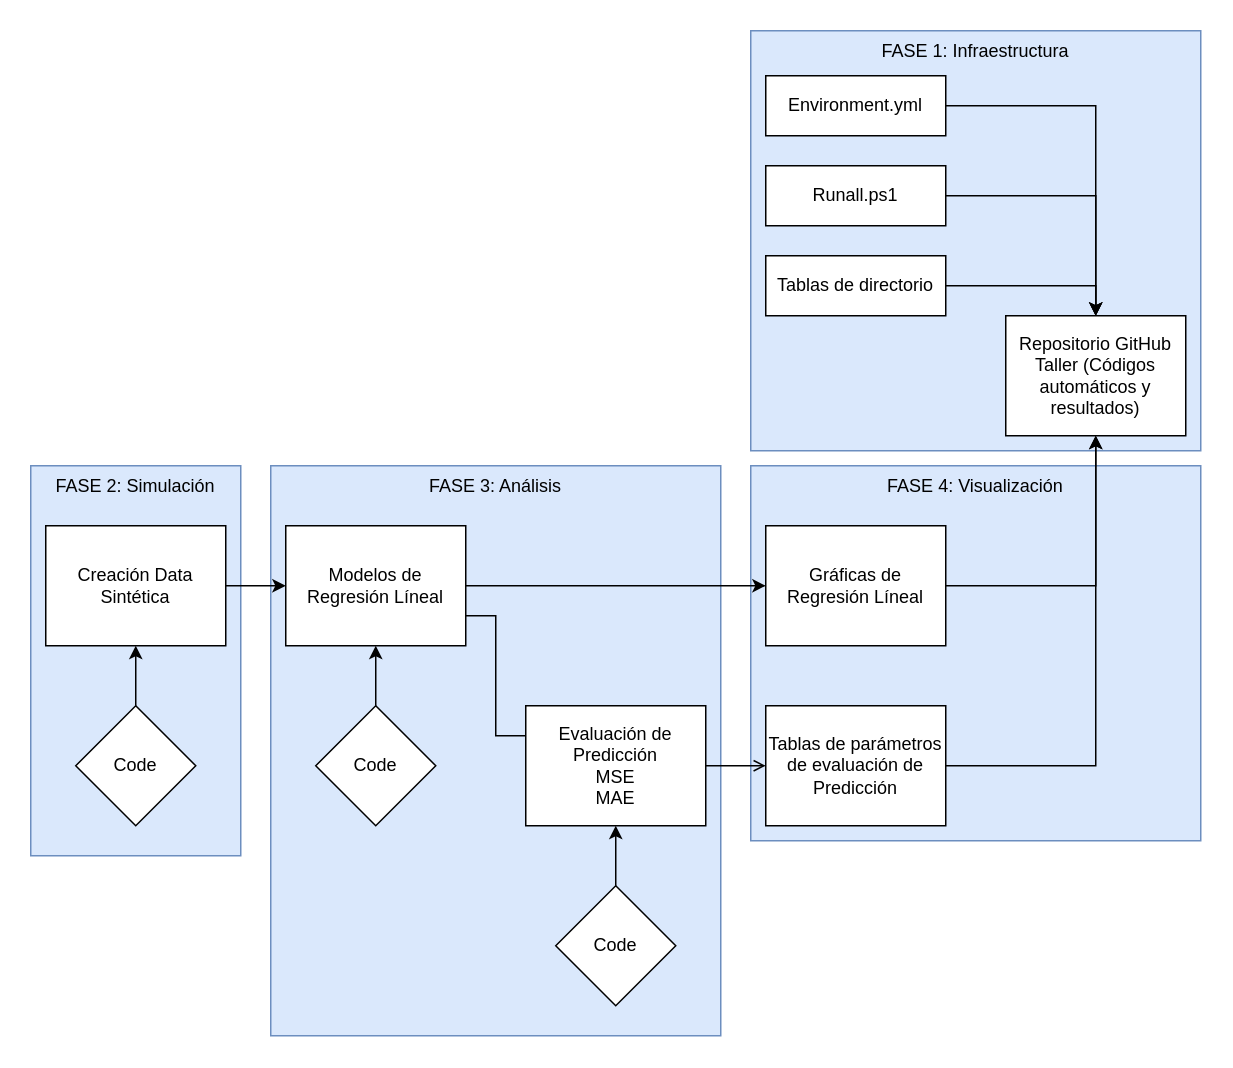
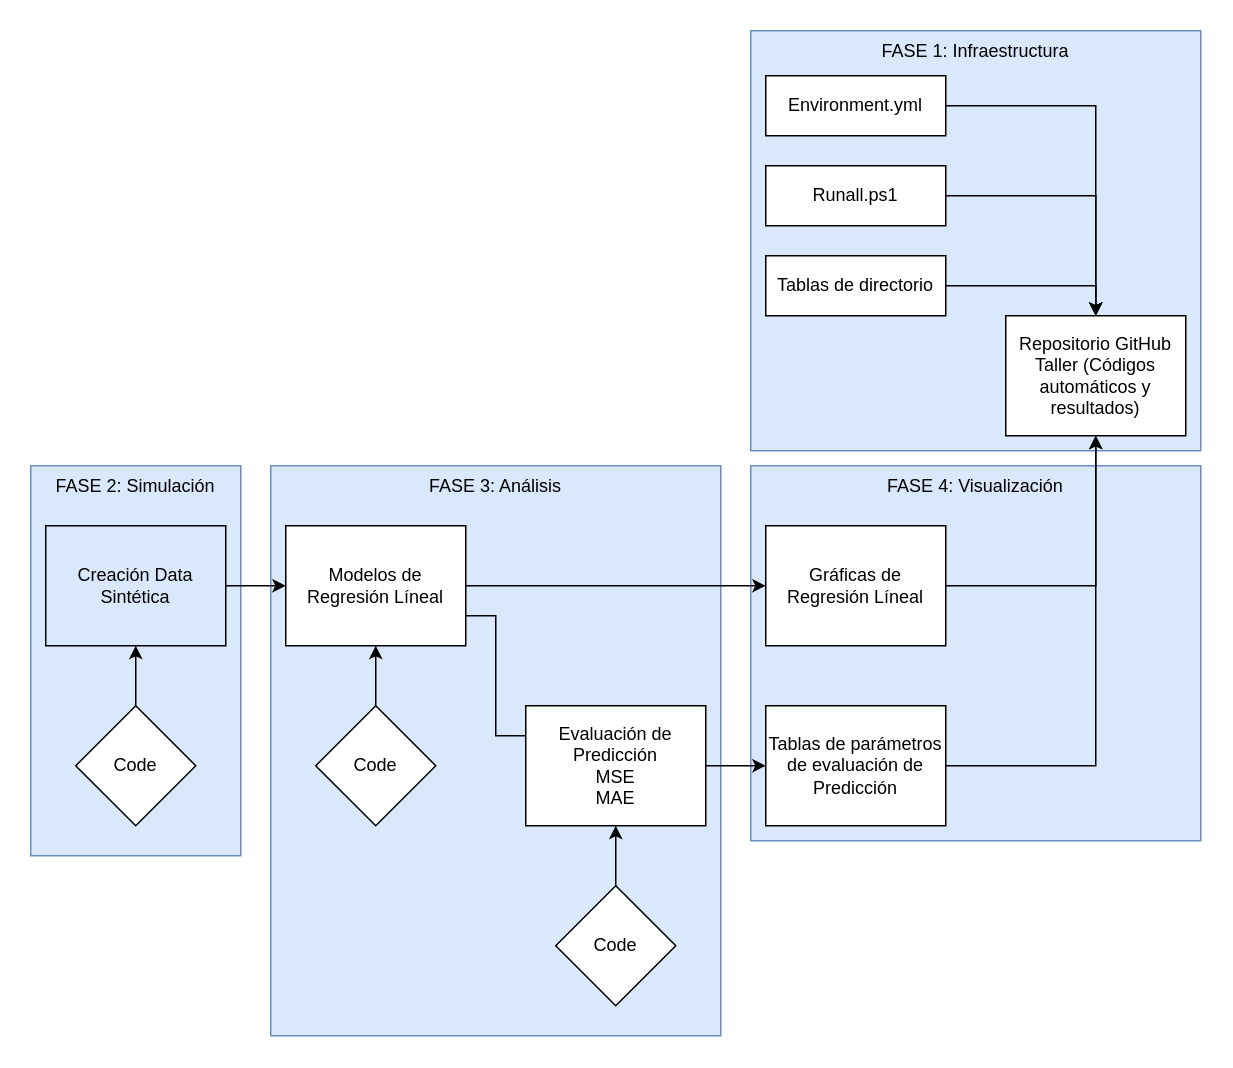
  <mxCell id="0" />
  <mxCell id="1" parent="0" />
  <mxCell id="2" value="&lt;div style=&quot;&quot;&gt;&lt;span style=&quot;background-color: transparent; color: light-dark(rgb(0, 0, 0), rgb(255, 255, 255));&quot;&gt;FASE 1: Infraestructura&lt;/span&gt;&lt;/div&gt;&lt;div&gt;&lt;/div&gt;" style="rounded=0;whiteSpace=wrap;html=1;fillColor=#dae8fc;strokeColor=#6c8ebf;align=center;verticalAlign=top;" vertex="1" parent="1"><mxGeometry x="500" y="20" width="300" height="280" as="geometry" /></mxCell>
  <mxCell id="3" value="&lt;div style=&quot;&quot;&gt;&lt;span style=&quot;background-color: transparent; color: light-dark(rgb(0, 0, 0), rgb(255, 255, 255));&quot;&gt;FASE 4: Visualización&lt;/span&gt;&lt;/div&gt;&lt;div&gt;&lt;/div&gt;" style="rounded=0;whiteSpace=wrap;html=1;fillColor=#dae8fc;strokeColor=#6c8ebf;align=center;verticalAlign=top;" vertex="1" parent="1"><mxGeometry x="500" y="310" width="300" height="250" as="geometry" /></mxCell>
  <mxCell id="4" value="&lt;div style=&quot;&quot;&gt;&lt;span style=&quot;background-color: transparent; color: light-dark(rgb(0, 0, 0), rgb(255, 255, 255));&quot;&gt;FASE 3: Análisis&lt;/span&gt;&lt;/div&gt;&lt;div&gt;&lt;/div&gt;" style="rounded=0;whiteSpace=wrap;html=1;fillColor=#dae8fc;strokeColor=#6c8ebf;align=center;verticalAlign=top;" vertex="1" parent="1"><mxGeometry x="180" y="310" width="300" height="380" as="geometry" /></mxCell>
  <mxCell id="5" value="&lt;div style=&quot;&quot;&gt;&lt;span style=&quot;background-color: transparent; color: light-dark(rgb(0, 0, 0), rgb(255, 255, 255));&quot;&gt;FASE 2: Simulación&lt;/span&gt;&lt;/div&gt;&lt;div&gt;&lt;/div&gt;" style="rounded=0;whiteSpace=wrap;html=1;fillColor=#dae8fc;strokeColor=#6c8ebf;align=center;verticalAlign=top;" vertex="1" parent="1"><mxGeometry x="20" y="310" width="140" height="260" as="geometry" /></mxCell>
  <mxCell id="6" value="" style="edgeStyle=orthogonalEdgeStyle;rounded=0;orthogonalLoop=1;jettySize=auto;html=1;" edge="1" parent="1" source="7" target="10"><mxGeometry relative="1" as="geometry" /></mxCell>
- <mxCell id="7" value="Creación Data Sintética" style="rounded=0;whiteSpace=wrap;html=1;" vertex="1" parent="1"><mxGeometry x="30" y="350" width="120" height="80" as="geometry" /></mxCell>
+ <mxCell id="7" value="Creación Data Sintética" style="rounded=0;whiteSpace=wrap;html=1;fillColor=#dae8fc;" vertex="1" parent="1"><mxGeometry x="30" y="350" width="120" height="80" as="geometry" /></mxCell>
  <mxCell id="8" style="edgeStyle=orthogonalEdgeStyle;rounded=0;orthogonalLoop=1;jettySize=auto;html=1;entryX=0;entryY=0.5;entryDx=0;entryDy=0;exitX=1;exitY=0.75;exitDx=0;exitDy=0;" edge="1" parent="1" source="10"><mxGeometry relative="1" as="geometry"><mxPoint x="330" y="410" as="sourcePoint" /><mxPoint x="390" y="490" as="targetPoint" /><Array as="points"><mxPoint x="330" y="410" /><mxPoint x="330" y="490" /></Array></mxGeometry></mxCell>
  <mxCell id="9" style="edgeStyle=orthogonalEdgeStyle;rounded=0;orthogonalLoop=1;jettySize=auto;html=1;entryX=0;entryY=0.5;entryDx=0;entryDy=0;" edge="1" parent="1" source="10" target="16"><mxGeometry relative="1" as="geometry" /></mxCell>
  <mxCell id="10" value="Modelos de Regresión Líneal" style="rounded=0;whiteSpace=wrap;html=1;" vertex="1" parent="1"><mxGeometry x="190" y="350" width="120" height="80" as="geometry" /></mxCell>
- <mxCell id="11" style="edgeStyle=orthogonalEdgeStyle;rounded=0;orthogonalLoop=1;jettySize=auto;html=1;entryX=0;entryY=0.5;entryDx=0;entryDy=0;endArrow=open;" edge="1" parent="1" source="12" target="14"><mxGeometry relative="1" as="geometry" /></mxCell>
+ <mxCell id="11" style="edgeStyle=orthogonalEdgeStyle;rounded=0;orthogonalLoop=1;jettySize=auto;html=1;entryX=0;entryY=0.5;entryDx=0;entryDy=0;" edge="1" parent="1" source="12" target="14"><mxGeometry relative="1" as="geometry" /></mxCell>
  <mxCell id="12" value="Evaluación de Predicción&lt;br&gt;MSE&lt;br&gt;MAE" style="rounded=0;whiteSpace=wrap;html=1;" vertex="1" parent="1"><mxGeometry x="350" y="470" width="120" height="80" as="geometry" /></mxCell>
  <mxCell id="13" style="edgeStyle=orthogonalEdgeStyle;rounded=0;orthogonalLoop=1;jettySize=auto;html=1;entryX=0.5;entryY=1;entryDx=0;entryDy=0;" edge="1" parent="1" source="14" target="23"><mxGeometry relative="1" as="geometry" /></mxCell>
  <mxCell id="14" value="Tablas de parámetros de evaluación de Predicción" style="rounded=0;whiteSpace=wrap;html=1;" vertex="1" parent="1"><mxGeometry x="510" y="470" width="120" height="80" as="geometry" /></mxCell>
  <mxCell id="15" style="edgeStyle=orthogonalEdgeStyle;rounded=0;orthogonalLoop=1;jettySize=auto;html=1;exitX=1;exitY=0.5;exitDx=0;exitDy=0;entryX=0.5;entryY=1;entryDx=0;entryDy=0;" edge="1" parent="1" source="16" target="23"><mxGeometry relative="1" as="geometry" /></mxCell>
  <mxCell id="16" value="Gráficas de Regresión Líneal" style="rounded=0;whiteSpace=wrap;html=1;" vertex="1" parent="1"><mxGeometry x="510" y="350" width="120" height="80" as="geometry" /></mxCell>
  <mxCell id="17" style="edgeStyle=orthogonalEdgeStyle;rounded=0;orthogonalLoop=1;jettySize=auto;html=1;entryX=0.5;entryY=1;entryDx=0;entryDy=0;" edge="1" parent="1" source="18" target="7"><mxGeometry relative="1" as="geometry" /></mxCell>
  <mxCell id="18" value="Code" style="rhombus;whiteSpace=wrap;html=1;" vertex="1" parent="1"><mxGeometry x="50" y="470" width="80" height="80" as="geometry" /></mxCell>
  <mxCell id="19" style="edgeStyle=orthogonalEdgeStyle;rounded=0;orthogonalLoop=1;jettySize=auto;html=1;exitX=0.5;exitY=0;exitDx=0;exitDy=0;entryX=0.5;entryY=1;entryDx=0;entryDy=0;" edge="1" parent="1" source="20" target="10"><mxGeometry relative="1" as="geometry" /></mxCell>
  <mxCell id="20" value="Code" style="rhombus;whiteSpace=wrap;html=1;" vertex="1" parent="1"><mxGeometry x="210" y="470" width="80" height="80" as="geometry" /></mxCell>
  <mxCell id="21" style="edgeStyle=orthogonalEdgeStyle;rounded=0;orthogonalLoop=1;jettySize=auto;html=1;entryX=0.5;entryY=1;entryDx=0;entryDy=0;" edge="1" parent="1" source="22" target="12"><mxGeometry relative="1" as="geometry" /></mxCell>
  <mxCell id="22" value="Code" style="rhombus;whiteSpace=wrap;html=1;" vertex="1" parent="1"><mxGeometry x="370" y="590" width="80" height="80" as="geometry" /></mxCell>
  <mxCell id="23" value="Repositorio GitHub Taller (Códigos automáticos y resultados)" style="rounded=0;whiteSpace=wrap;html=1;" vertex="1" parent="1"><mxGeometry x="670" y="210" width="120" height="80" as="geometry" /></mxCell>
  <mxCell id="24" style="edgeStyle=orthogonalEdgeStyle;rounded=0;orthogonalLoop=1;jettySize=auto;html=1;exitX=1;exitY=0.5;exitDx=0;exitDy=0;entryX=0.5;entryY=0;entryDx=0;entryDy=0;" edge="1" parent="1" source="25" target="23"><mxGeometry relative="1" as="geometry" /></mxCell>
  <mxCell id="25" value="Environment.yml" style="rounded=0;whiteSpace=wrap;html=1;" vertex="1" parent="1"><mxGeometry x="510" y="50" width="120" height="40" as="geometry" /></mxCell>
  <mxCell id="26" style="edgeStyle=orthogonalEdgeStyle;rounded=0;orthogonalLoop=1;jettySize=auto;html=1;exitX=1;exitY=0.5;exitDx=0;exitDy=0;entryX=0.5;entryY=0;entryDx=0;entryDy=0;" edge="1" parent="1" source="27" target="23"><mxGeometry relative="1" as="geometry" /></mxCell>
  <mxCell id="27" value="Runall.ps1" style="rounded=0;whiteSpace=wrap;html=1;" vertex="1" parent="1"><mxGeometry x="510" y="110" width="120" height="40" as="geometry" /></mxCell>
  <mxCell id="28" style="edgeStyle=orthogonalEdgeStyle;rounded=0;orthogonalLoop=1;jettySize=auto;html=1;entryX=0.5;entryY=0;entryDx=0;entryDy=0;" edge="1" parent="1" source="29" target="23"><mxGeometry relative="1" as="geometry" /></mxCell>
  <mxCell id="29" value="Tablas de directorio" style="rounded=0;whiteSpace=wrap;html=1;" vertex="1" parent="1"><mxGeometry x="510" y="170" width="120" height="40" as="geometry" /></mxCell>
